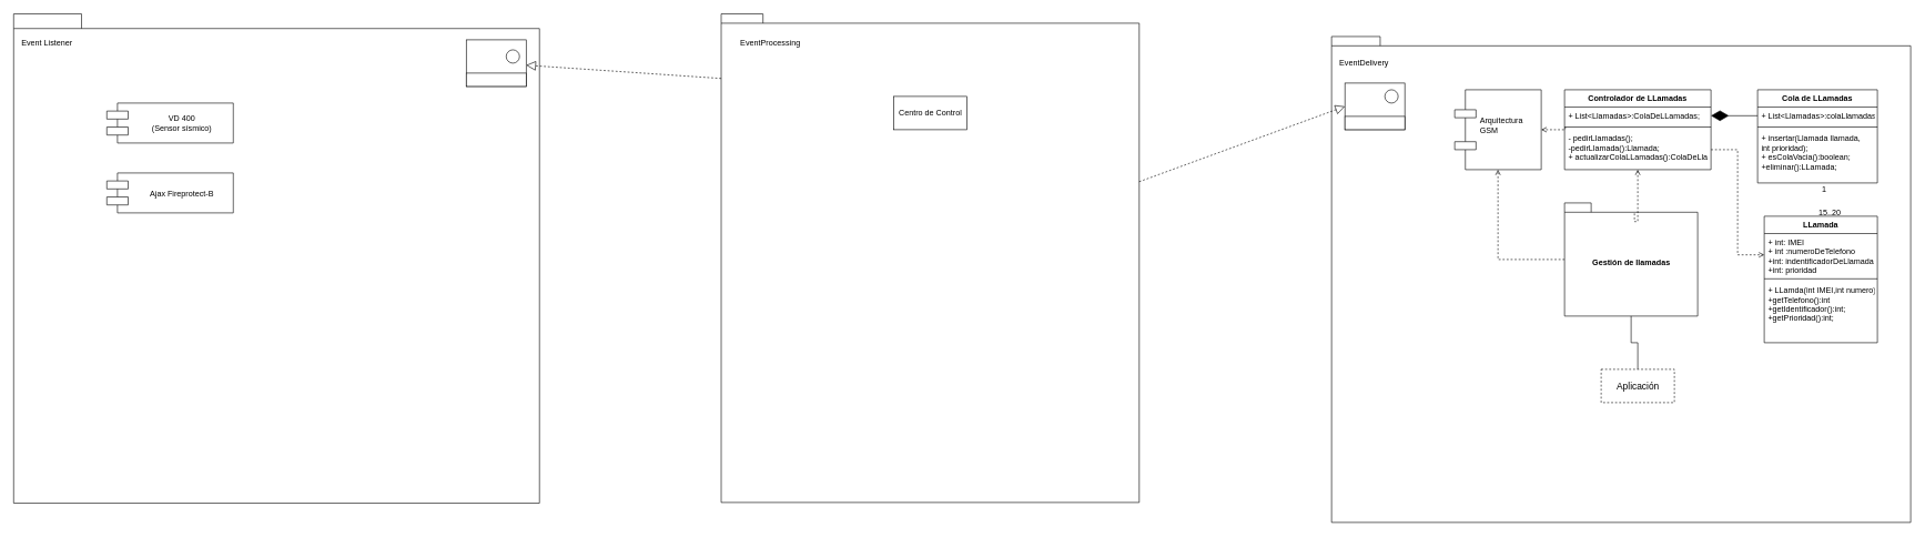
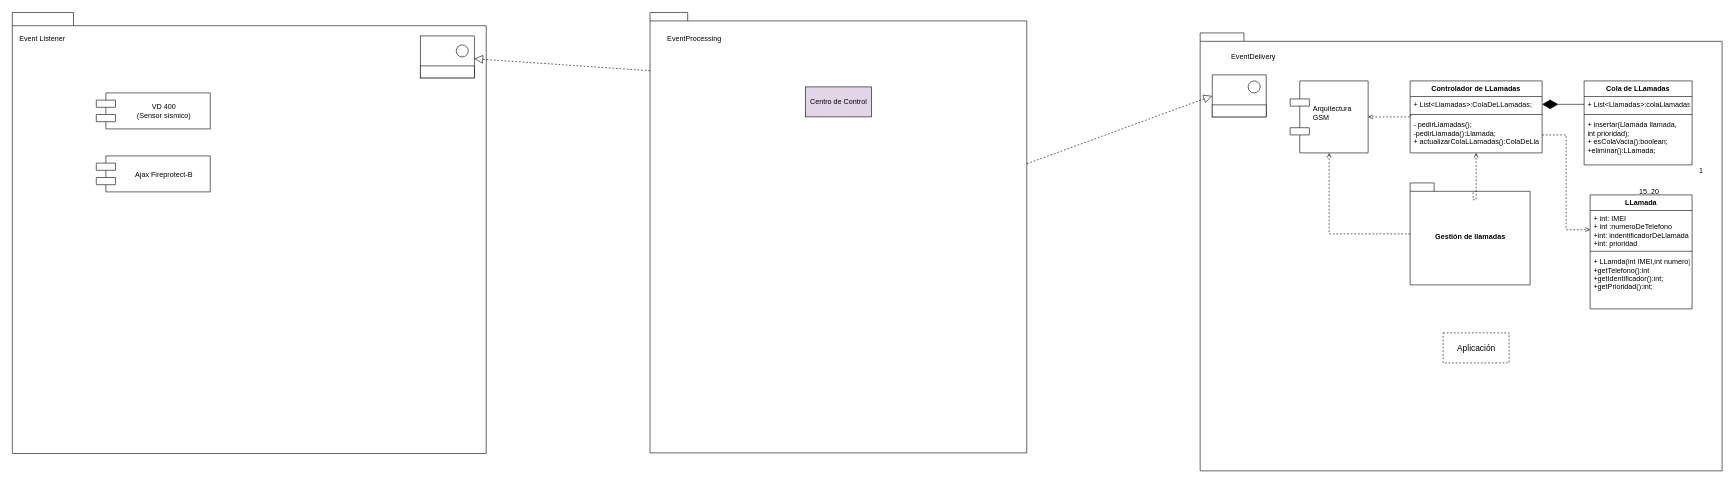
  <mxCell id="0" />
  <mxCell id="1" parent="0" />
  <mxCell id="2" value="" style="shape=folder;fontStyle=1;spacingTop=10;tabWidth=102;tabHeight=22;tabPosition=left;html=1;" parent="1" vertex="1"><mxGeometry x="20" y="20" width="790" height="735" as="geometry" /></mxCell>
  <mxCell id="3" value="Event Listener" style="text;html=1;resizable=0;points=[];autosize=1;align=left;verticalAlign=top;spacingTop=-4;" parent="1" vertex="1"><mxGeometry x="30" y="54" width="90" height="20" as="geometry" /></mxCell>
  <mxCell id="4" value="" style="shape=folder;fontStyle=1;spacingTop=10;tabWidth=40;tabHeight=14;tabPosition=left;html=1;" parent="1" vertex="1"><mxGeometry x="1083" y="20" width="628" height="734" as="geometry" /></mxCell>
  <mxCell id="5" value="EventProcessing" style="text;html=1;resizable=0;points=[];autosize=1;align=left;verticalAlign=top;spacingTop=-4;" parent="1" vertex="1"><mxGeometry x="1110" y="54" width="110" height="20" as="geometry" /></mxCell>
  <mxCell id="6" value="" style="shape=folder;fontStyle=1;spacingTop=10;tabWidth=40;tabHeight=14;tabPosition=left;html=1;" parent="1" vertex="1"><mxGeometry x="2000" y="54" width="870" height="730" as="geometry" /></mxCell>
- <mxCell id="7" value="EventDelivery" style="text;html=1;resizable=0;points=[];autosize=1;align=left;verticalAlign=top;spacingTop=-4;" parent="1" vertex="1"><mxGeometry x="2010" y="84" width="90" height="20" as="geometry" /></mxCell>
+ <mxCell id="7" value="EventDelivery" style="text;html=1;resizable=0;points=[];autosize=1;align=left;verticalAlign=top;spacingTop=-4;" parent="1" vertex="1"><mxGeometry x="2050" y="84" width="90" height="20" as="geometry" /></mxCell>
  <mxCell id="8" value="" style="endArrow=block;dashed=1;endFill=0;endSize=12;html=1;exitX=0;exitY=0;exitDx=0;exitDy=97;exitPerimeter=0;" parent="1" source="4" target="36" edge="1"><mxGeometry width="160" relative="1" as="geometry"><mxPoint x="593.5" y="394" as="sourcePoint" /><mxPoint x="810" y="124" as="targetPoint" /></mxGeometry></mxCell>
  <mxCell id="9" value="" style="endArrow=block;dashed=1;endFill=0;endSize=12;html=1;entryX=0;entryY=0.5;entryDx=0;entryDy=0;" parent="1" source="4" target="33" edge="1"><mxGeometry width="160" relative="1" as="geometry"><mxPoint x="1153.5" y="304" as="sourcePoint" /><mxPoint x="1390" y="144" as="targetPoint" /></mxGeometry></mxCell>
- <mxCell id="10" value="Arquitectura&#10;GSM&#10;" style="shape=component;align=left;spacingLeft=36;" parent="1" vertex="1"><mxGeometry x="2185" y="134" width="130" height="120" as="geometry" /></mxCell>
+ <mxCell id="10" value="Arquitectura&#10;GSM&#10;" style="shape=component;align=left;spacingLeft=36;" parent="1" vertex="1"><mxGeometry x="2150" y="134" width="130" height="120" as="geometry" /></mxCell>
  <mxCell id="11" value="LLamada" style="swimlane;fontStyle=1;align=center;verticalAlign=top;childLayout=stackLayout;horizontal=1;startSize=26;horizontalStack=0;resizeParent=1;resizeParentMax=0;resizeLast=0;collapsible=1;marginBottom=0;" parent="1" vertex="1"><mxGeometry x="2650" y="324" width="170" height="190" as="geometry" /></mxCell>
  <mxCell id="12" value="+ int: IMEI&#10;+ int :numeroDeTelefono&#10;+int: indentificadorDeLlamada&#10;+int: prioridad&#10;" style="text;strokeColor=none;fillColor=none;align=left;verticalAlign=top;spacingLeft=4;spacingRight=4;overflow=hidden;rotatable=0;points=[[0,0.5],[1,0.5]];portConstraint=eastwest;" parent="11" vertex="1"><mxGeometry y="26" width="170" height="64" as="geometry" /></mxCell>
  <mxCell id="13" value="" style="line;strokeWidth=1;fillColor=none;align=left;verticalAlign=middle;spacingTop=-1;spacingLeft=3;spacingRight=3;rotatable=0;labelPosition=right;points=[];portConstraint=eastwest;" parent="11" vertex="1"><mxGeometry y="90" width="170" height="8" as="geometry" /></mxCell>
  <mxCell id="14" value="+ LLamda(int IMEI,int numero);+ getIMEI():int&#10;+getTelefono():int&#10;+getIdentificador():int;&#10;+getPrioridad():int;&#10;&#10;" style="text;strokeColor=none;fillColor=none;align=left;verticalAlign=top;spacingLeft=4;spacingRight=4;overflow=hidden;rotatable=0;points=[[0,0.5],[1,0.5]];portConstraint=eastwest;" parent="11" vertex="1"><mxGeometry y="98" width="170" height="92" as="geometry" /></mxCell>
  <mxCell id="15" value="Cola de LLamadas" style="swimlane;fontStyle=1;align=center;verticalAlign=top;childLayout=stackLayout;horizontal=1;startSize=26;horizontalStack=0;resizeParent=1;resizeParentMax=0;resizeLast=0;collapsible=1;marginBottom=0;" parent="1" vertex="1"><mxGeometry x="2640" y="134" width="180" height="140" as="geometry" /></mxCell>
  <mxCell id="16" value="+ List&lt;Llamadas&gt;:colaLlamadas" style="text;strokeColor=none;fillColor=none;align=left;verticalAlign=top;spacingLeft=4;spacingRight=4;overflow=hidden;rotatable=0;points=[[0,0.5],[1,0.5]];portConstraint=eastwest;" parent="15" vertex="1"><mxGeometry y="26" width="180" height="26" as="geometry" /></mxCell>
  <mxCell id="17" value="" style="line;strokeWidth=1;fillColor=none;align=left;verticalAlign=middle;spacingTop=-1;spacingLeft=3;spacingRight=3;rotatable=0;labelPosition=right;points=[];portConstraint=eastwest;" parent="15" vertex="1"><mxGeometry y="52" width="180" height="8" as="geometry" /></mxCell>
  <mxCell id="18" value="+ insertar(Llamada llamada, &#10;int prioridad);&#10;+ esColaVacia():boolean;&#10;+eliminar():LLamada;&#10;" style="text;strokeColor=none;fillColor=none;align=left;verticalAlign=top;spacingLeft=4;spacingRight=4;overflow=hidden;rotatable=0;points=[[0,0.5],[1,0.5]];portConstraint=eastwest;" parent="15" vertex="1"><mxGeometry y="60" width="180" height="80" as="geometry" /></mxCell>
  <mxCell id="19" value="15..20" style="text;html=1;resizable=0;points=[];autosize=1;align=left;verticalAlign=top;spacingTop=-4;" parent="1" vertex="1"><mxGeometry x="2730" y="309" width="50" height="20" as="geometry" /></mxCell>
- <mxCell id="20" value="1" style="text;html=1;resizable=0;points=[];autosize=1;align=left;verticalAlign=top;spacingTop=-4;" parent="1" vertex="1"><mxGeometry x="2735" y="274" width="20" height="20" as="geometry" /></mxCell>
+ <mxCell id="20" value="1" style="text;html=1;resizable=0;points=[];autosize=1;align=left;verticalAlign=top;spacingTop=-4;" parent="1" vertex="1"><mxGeometry x="2830" y="274" width="20" height="20" as="geometry" /></mxCell>
  <mxCell id="21" style="edgeStyle=orthogonalEdgeStyle;rounded=0;orthogonalLoop=1;jettySize=auto;html=1;endArrow=open;endFill=0;dashed=1;" parent="1" source="22" target="10" edge="1"><mxGeometry relative="1" as="geometry" /></mxCell>
  <mxCell id="22" value="Gestión de llamadas" style="shape=folder;fontStyle=1;spacingTop=10;tabWidth=40;tabHeight=14;tabPosition=left;html=1;" parent="1" vertex="1"><mxGeometry x="2350" y="304" width="200" height="170" as="geometry" /></mxCell>
  <mxCell id="23" style="edgeStyle=orthogonalEdgeStyle;rounded=0;orthogonalLoop=1;jettySize=auto;html=1;exitX=0.5;exitY=1;exitDx=0;exitDy=0;dashed=1;endArrow=none;endFill=0;strokeWidth=1;entryX=0.525;entryY=0.076;entryDx=0;entryDy=0;entryPerimeter=0;startArrow=open;startFill=0;" parent="1" source="24" target="22" edge="1"><mxGeometry relative="1" as="geometry"><Array as="points"><mxPoint x="2460" y="332" /></Array></mxGeometry></mxCell>
  <mxCell id="24" value="Controlador de LLamadas" style="swimlane;fontStyle=1;align=center;verticalAlign=top;childLayout=stackLayout;horizontal=1;startSize=26;horizontalStack=0;resizeParent=1;resizeParentMax=0;resizeLast=0;collapsible=1;marginBottom=0;" parent="1" vertex="1"><mxGeometry x="2350" y="134" width="220" height="120" as="geometry" /></mxCell>
  <mxCell id="25" value="+ List&lt;Llamadas&gt;:ColaDeLLamadas;" style="text;strokeColor=none;fillColor=none;align=left;verticalAlign=top;spacingLeft=4;spacingRight=4;overflow=hidden;rotatable=0;points=[[0,0.5],[1,0.5]];portConstraint=eastwest;" parent="24" vertex="1"><mxGeometry y="26" width="220" height="26" as="geometry" /></mxCell>
  <mxCell id="26" value="" style="line;strokeWidth=1;fillColor=none;align=left;verticalAlign=middle;spacingTop=-1;spacingLeft=3;spacingRight=3;rotatable=0;labelPosition=right;points=[];portConstraint=eastwest;" parent="24" vertex="1"><mxGeometry y="52" width="220" height="8" as="geometry" /></mxCell>
  <mxCell id="27" value="- pedirLlamadas();&#10;-pedirLlamada():Llamada;&#10;+ actualizarColaLLamadas():ColaDeLla&#10;" style="text;strokeColor=none;fillColor=none;align=left;verticalAlign=top;spacingLeft=4;spacingRight=4;overflow=hidden;rotatable=0;points=[[0,0.5],[1,0.5]];portConstraint=eastwest;" parent="24" vertex="1"><mxGeometry y="60" width="220" height="60" as="geometry" /></mxCell>
  <mxCell id="28" value="" style="endArrow=diamondThin;endFill=1;endSize=24;html=1;exitX=0;exitY=0.5;exitDx=0;exitDy=0;" parent="1" source="16" target="25" edge="1"><mxGeometry width="160" relative="1" as="geometry"><mxPoint x="2580" y="173" as="sourcePoint" /><mxPoint x="2620" y="174" as="targetPoint" /></mxGeometry></mxCell>
  <mxCell id="29" style="edgeStyle=orthogonalEdgeStyle;rounded=0;orthogonalLoop=1;jettySize=auto;html=1;entryX=0;entryY=0.5;entryDx=0;entryDy=0;dashed=1;endArrow=open;endFill=0;strokeWidth=1;" parent="1" source="27" target="12" edge="1"><mxGeometry relative="1" as="geometry" /></mxCell>
  <mxCell id="30" style="edgeStyle=orthogonalEdgeStyle;rounded=0;orthogonalLoop=1;jettySize=auto;html=1;exitX=0.005;exitY=-0.067;exitDx=0;exitDy=0;dashed=1;startArrow=none;startFill=0;endArrow=open;endFill=0;strokeWidth=1;exitPerimeter=0;entryX=1;entryY=0.5;entryDx=0;entryDy=0;" parent="1" source="27" target="10" edge="1"><mxGeometry relative="1" as="geometry"><Array as="points"><mxPoint x="2351" y="194" /></Array></mxGeometry></mxCell>
- <mxCell id="31" style="edgeStyle=orthogonalEdgeStyle;rounded=0;orthogonalLoop=1;jettySize=auto;html=1;entryX=0.5;entryY=1;entryDx=0;entryDy=0;entryPerimeter=0;endArrow=none;endFill=0;" parent="1" source="32" target="22" edge="1"><mxGeometry relative="1" as="geometry" /></mxCell>
  <mxCell id="32" value="&lt;font style=&quot;font-size: 14px&quot;&gt;Aplicación&lt;/font&gt;" style="html=1;dashed=1;" parent="1" vertex="1"><mxGeometry x="2405" y="554" width="110" height="50" as="geometry" /></mxCell>
  <mxCell id="33" value="" style="rounded=0;whiteSpace=wrap;html=1;" parent="1" vertex="1"><mxGeometry x="2020" y="124" width="90" height="70" as="geometry" /></mxCell>
  <mxCell id="34" value="" style="rounded=0;whiteSpace=wrap;html=1;" parent="1" vertex="1"><mxGeometry x="2020" y="174" width="90" height="20" as="geometry" /></mxCell>
  <mxCell id="35" value="" style="ellipse;whiteSpace=wrap;html=1;aspect=fixed;" parent="1" vertex="1"><mxGeometry x="2080" y="134" width="20" height="20" as="geometry" /></mxCell>
  <mxCell id="36" value="" style="rounded=0;whiteSpace=wrap;html=1;" parent="1" vertex="1"><mxGeometry x="700" y="59" width="90" height="70" as="geometry" /></mxCell>
  <mxCell id="37" value="" style="rounded=0;whiteSpace=wrap;html=1;" parent="1" vertex="1"><mxGeometry x="700" y="109" width="90" height="20" as="geometry" /></mxCell>
  <mxCell id="38" value="" style="ellipse;whiteSpace=wrap;html=1;aspect=fixed;" parent="1" vertex="1"><mxGeometry x="760" y="74" width="20" height="20" as="geometry" /></mxCell>
  <mxCell id="39" value="VD 400 &#10;(Sensor sísmico)" style="shape=component;align=center;spacingLeft=36;" vertex="1" parent="1"><mxGeometry x="160" y="154" width="190" height="60" as="geometry" /></mxCell>
  <mxCell id="40" value="Ajax Fireprotect-B" style="shape=component;align=center;spacingLeft=36;" vertex="1" parent="1"><mxGeometry x="160" y="259" width="190" height="60" as="geometry" /></mxCell>
- <mxCell id="41" value="Centro de Control" style="html=1;align=center;" vertex="1" parent="1"><mxGeometry x="1342" y="144" width="110" height="50" as="geometry" /></mxCell>
+ <mxCell id="41" value="Centro de Control" style="html=1;align=center;fillColor=#e1d5e7;" vertex="1" parent="1"><mxGeometry x="1342" y="144" width="110" height="50" as="geometry" /></mxCell>
